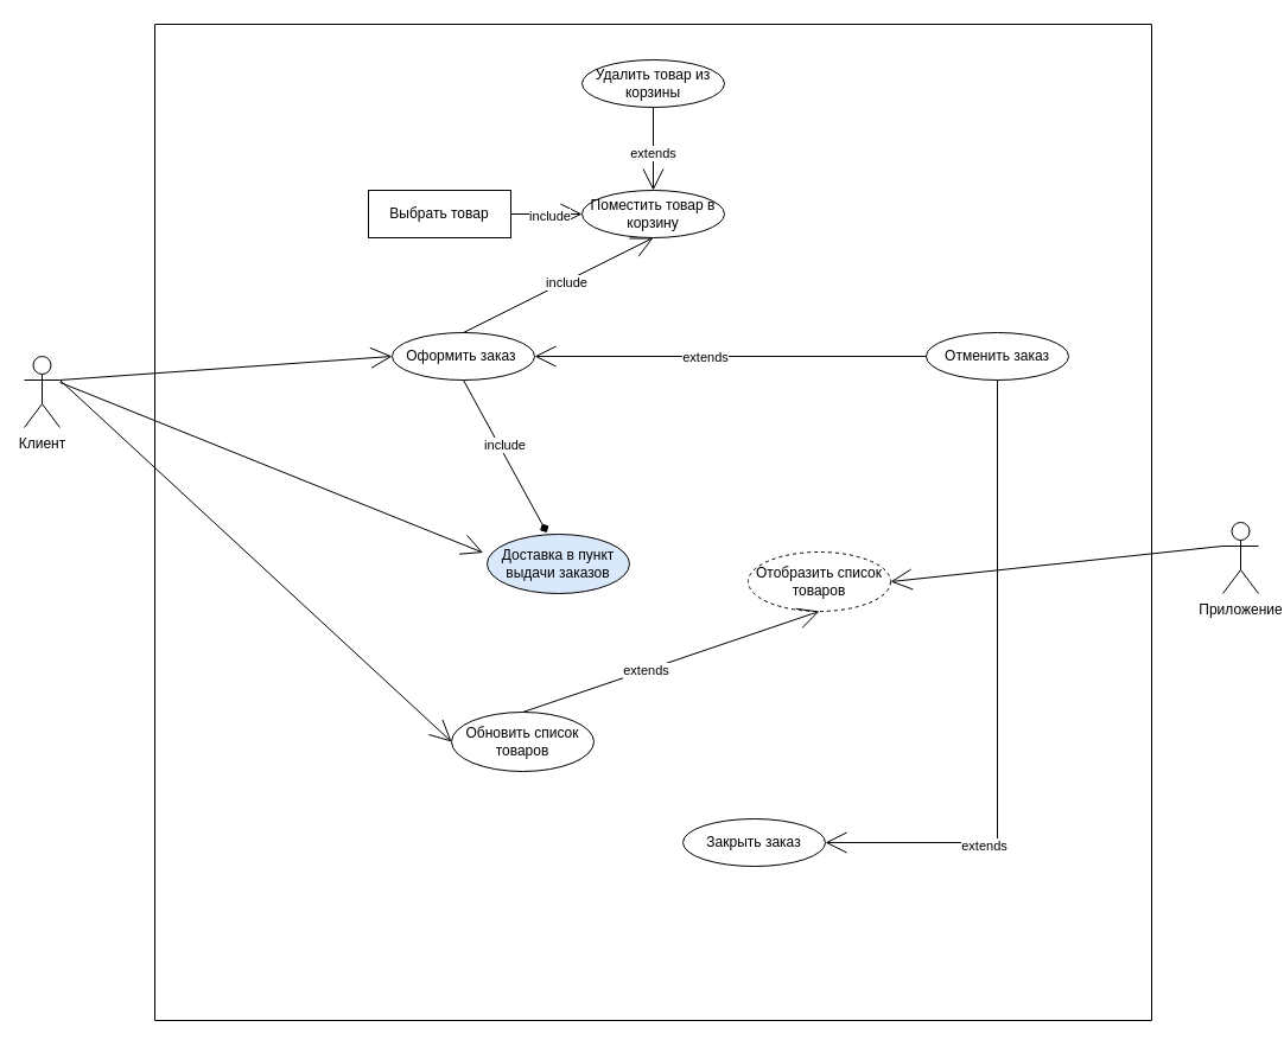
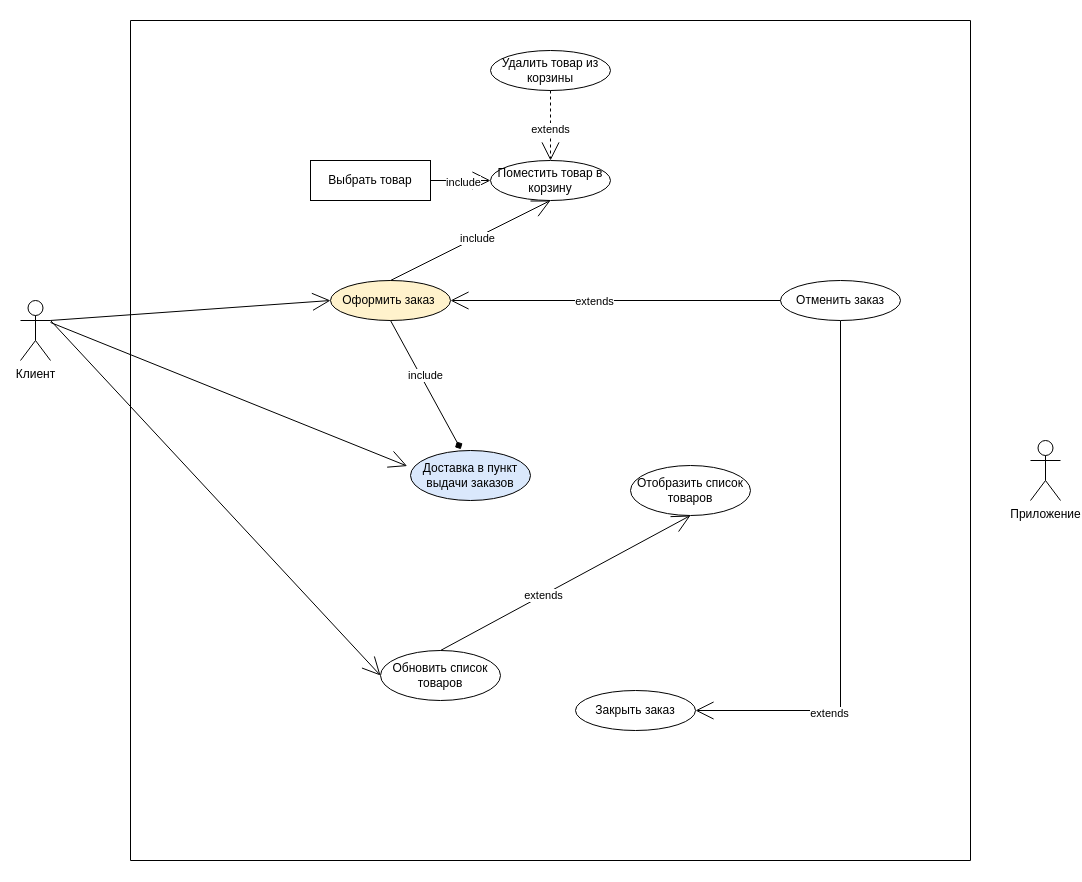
  <mxCell id="0" />
  <mxCell id="1" parent="0" />
  <mxCell id="2" value="Клиент" style="shape=umlActor;verticalLabelPosition=bottom;verticalAlign=top;html=1;" parent="1" vertex="1"><mxGeometry x="20" y="300" width="30" height="60" as="geometry" /></mxCell>
  <mxCell id="3" value="Приложение" style="shape=umlActor;verticalLabelPosition=bottom;verticalAlign=top;html=1;" parent="1" vertex="1"><mxGeometry x="1030" y="440" width="30" height="60" as="geometry" /></mxCell>
- <mxCell id="4" value="Оформить заказ&amp;nbsp;" style="ellipse;whiteSpace=wrap;html=1;" parent="1" vertex="1"><mxGeometry x="330" y="280" width="120" height="40" as="geometry" /></mxCell>
+ <mxCell id="4" value="Оформить заказ&amp;nbsp;" style="ellipse;whiteSpace=wrap;html=1;fillColor=#fff2cc;" parent="1" vertex="1"><mxGeometry x="330" y="280" width="120" height="40" as="geometry" /></mxCell>
  <mxCell id="5" value="" style="endArrow=open;endSize=16;endFill=0;html=1;rounded=0;exitX=1;exitY=0.333;exitDx=0;exitDy=0;exitPerimeter=0;entryX=0;entryY=0.5;entryDx=0;entryDy=0;" parent="1" source="2" target="4" edge="1"><mxGeometry width="160" relative="1" as="geometry"><mxPoint x="360" y="420" as="sourcePoint" /><mxPoint x="650" y="300" as="targetPoint" /></mxGeometry></mxCell>
  <mxCell id="6" value="" style="endArrow=open;endSize=16;endFill=0;html=1;rounded=0;entryX=0.5;entryY=1;entryDx=0;entryDy=0;exitX=0.5;exitY=0;exitDx=0;exitDy=0;" parent="1" source="4" target="21" edge="1"><mxGeometry width="160" relative="1" as="geometry"><mxPoint x="520" y="290" as="sourcePoint" /><mxPoint x="520" y="170" as="targetPoint" /></mxGeometry></mxCell>
  <mxCell id="7" value="include" style="edgeLabel;html=1;align=center;verticalAlign=middle;resizable=0;points=[];" parent="6" vertex="1" connectable="0"><mxGeometry x="0.075" y="-1" relative="1" as="geometry"><mxPoint as="offset" /></mxGeometry></mxCell>
- <mxCell id="8" value="" style="endArrow=open;endSize=16;endFill=0;html=1;rounded=0;entryX=1;entryY=0.5;entryDx=0;entryDy=0;exitX=0;exitY=0.333;exitDx=0;exitDy=0;exitPerimeter=0;" parent="1" source="3" target="17" edge="1"><mxGeometry width="160" relative="1" as="geometry"><mxPoint x="820" y="375" as="sourcePoint" /><mxPoint x="1060" y="375" as="targetPoint" /></mxGeometry></mxCell>
  <mxCell id="9" value="" style="endArrow=open;endSize=16;endFill=0;html=1;rounded=0;exitX=1;exitY=0.333;exitDx=0;exitDy=0;exitPerimeter=0;entryX=0;entryY=0.5;entryDx=0;entryDy=0;" parent="1" source="2" target="18" edge="1"><mxGeometry width="160" relative="1" as="geometry"><mxPoint x="720" y="480" as="sourcePoint" /><mxPoint x="347.323" y="447.427" as="targetPoint" /></mxGeometry></mxCell>
  <mxCell id="10" style="edgeStyle=orthogonalEdgeStyle;rounded=0;orthogonalLoop=1;jettySize=auto;html=1;exitX=0.5;exitY=1;exitDx=0;exitDy=0;entryX=1;entryY=0.5;entryDx=0;entryDy=0;endArrow=open;endFill=0;endSize=16;" parent="1" source="12" target="28" edge="1"><mxGeometry relative="1" as="geometry" /></mxCell>
  <mxCell id="11" value="extends" style="edgeLabel;html=1;align=center;verticalAlign=middle;resizable=0;points=[];" parent="10" vertex="1" connectable="0"><mxGeometry x="0.501" y="2" relative="1" as="geometry"><mxPoint as="offset" /></mxGeometry></mxCell>
  <mxCell id="12" value="Отменить заказ" style="ellipse;whiteSpace=wrap;html=1;" parent="1" vertex="1"><mxGeometry x="780" y="280" width="120" height="40" as="geometry" /></mxCell>
  <mxCell id="13" value="" style="endArrow=open;endSize=16;endFill=0;html=1;rounded=0;exitX=0;exitY=0.5;exitDx=0;exitDy=0;entryX=1;entryY=0.5;entryDx=0;entryDy=0;" parent="1" source="12" target="4" edge="1"><mxGeometry width="160" relative="1" as="geometry"><mxPoint x="920" y="470" as="sourcePoint" /><mxPoint x="720" y="330" as="targetPoint" /></mxGeometry></mxCell>
  <mxCell id="14" value="extends" style="edgeLabel;html=1;align=center;verticalAlign=middle;resizable=0;points=[];" parent="13" vertex="1" connectable="0"><mxGeometry x="0.332" y="2" relative="1" as="geometry"><mxPoint x="33" y="-2" as="offset" /></mxGeometry></mxCell>
  <mxCell id="15" value="" style="swimlane;startSize=0;" parent="1" vertex="1"><mxGeometry x="130" y="20" width="840" height="840" as="geometry" /></mxCell>
  <mxCell id="16" value="Доставка в пункт выдачи заказов" style="ellipse;whiteSpace=wrap;html=1;fillColor=#dae8fc;" parent="15" vertex="1"><mxGeometry x="280" y="430" width="120" height="50" as="geometry" /></mxCell>
- <mxCell id="17" value="Отобразить список товаров" style="ellipse;whiteSpace=wrap;html=1;dashed=1;" parent="15" vertex="1"><mxGeometry x="500" y="445" width="120" height="50" as="geometry" /></mxCell>
- <mxCell id="18" value="Обновить список товаров" style="ellipse;whiteSpace=wrap;html=1;" parent="15" vertex="1"><mxGeometry x="250" y="580" width="120" height="50" as="geometry" /></mxCell>
+ <mxCell id="17" value="Отобразить список товаров" style="ellipse;whiteSpace=wrap;html=1;" parent="15" vertex="1"><mxGeometry x="500" y="445" width="120" height="50" as="geometry" /></mxCell>
+ <mxCell id="18" value="Обновить список товаров" style="ellipse;whiteSpace=wrap;html=1;" parent="15" vertex="1"><mxGeometry x="250" y="630" width="120" height="50" as="geometry" /></mxCell>
  <mxCell id="19" value="" style="endArrow=open;endSize=16;endFill=0;html=1;rounded=0;entryX=0.5;entryY=1;entryDx=0;entryDy=0;exitX=0.5;exitY=0;exitDx=0;exitDy=0;" parent="15" source="18" target="17" edge="1"><mxGeometry width="160" relative="1" as="geometry"><mxPoint x="590" y="500" as="sourcePoint" /><mxPoint x="590" y="440" as="targetPoint" /></mxGeometry></mxCell>
  <mxCell id="20" value="extends" style="edgeLabel;html=1;align=center;verticalAlign=middle;resizable=0;points=[];" parent="19" vertex="1" connectable="0"><mxGeometry x="-0.178" relative="1" as="geometry"><mxPoint as="offset" /></mxGeometry></mxCell>
  <mxCell id="21" value="Поместить товар в корзину" style="ellipse;whiteSpace=wrap;html=1;" parent="15" vertex="1"><mxGeometry x="360" y="140" width="120" height="40" as="geometry" /></mxCell>
  <mxCell id="22" value="Удалить товар из корзины" style="ellipse;whiteSpace=wrap;html=1;" parent="15" vertex="1"><mxGeometry x="360" y="30" width="120" height="40" as="geometry" /></mxCell>
- <mxCell id="23" value="" style="endArrow=open;endSize=16;endFill=0;html=1;rounded=0;entryX=0.5;entryY=0;entryDx=0;entryDy=0;exitX=0.5;exitY=1;exitDx=0;exitDy=0;" parent="15" source="22" target="21" edge="1"><mxGeometry width="160" relative="1" as="geometry"><mxPoint x="380" y="90" as="sourcePoint" /><mxPoint x="370" y="321" as="targetPoint" /></mxGeometry></mxCell>
+ <mxCell id="23" value="" style="endArrow=open;endSize=16;endFill=0;html=1;rounded=0;entryX=0.5;entryY=0;entryDx=0;entryDy=0;exitX=0.5;exitY=1;exitDx=0;exitDy=0;dashed=1;" parent="15" source="22" target="21" edge="1"><mxGeometry width="160" relative="1" as="geometry"><mxPoint x="380" y="90" as="sourcePoint" /><mxPoint x="370" y="321" as="targetPoint" /></mxGeometry></mxCell>
  <mxCell id="24" value="extends" style="edgeLabel;html=1;align=center;verticalAlign=middle;resizable=0;points=[];" parent="23" vertex="1" connectable="0"><mxGeometry x="0.075" y="-1" relative="1" as="geometry"><mxPoint as="offset" /></mxGeometry></mxCell>
  <mxCell id="25" value="Выбрать товар" style="whiteSpace=wrap;html=1;rounded=0;" parent="15" vertex="1"><mxGeometry x="180" y="140" width="120" height="40" as="geometry" /></mxCell>
  <mxCell id="26" value="" style="endArrow=open;endSize=16;endFill=0;html=1;rounded=0;exitX=1;exitY=0.5;exitDx=0;exitDy=0;entryX=0;entryY=0.5;entryDx=0;entryDy=0;" parent="15" source="25" target="21" edge="1"><mxGeometry width="160" relative="1" as="geometry"><mxPoint x="410" y="370" as="sourcePoint" /><mxPoint x="190" y="110" as="targetPoint" /></mxGeometry></mxCell>
  <mxCell id="27" value="include" style="edgeLabel;html=1;align=center;verticalAlign=middle;resizable=0;points=[];" parent="26" vertex="1" connectable="0"><mxGeometry x="0.075" y="-1" relative="1" as="geometry"><mxPoint as="offset" /></mxGeometry></mxCell>
  <mxCell id="28" value="Закрыть заказ" style="ellipse;whiteSpace=wrap;html=1;" parent="15" vertex="1"><mxGeometry x="445" y="670" width="120" height="40" as="geometry" /></mxCell>
  <mxCell id="29" value="" style="endArrow=open;endSize=16;endFill=0;html=1;rounded=0;exitX=0.693;exitY=0.823;exitDx=0;exitDy=0;exitPerimeter=0;entryX=-0.028;entryY=0.311;entryDx=0;entryDy=0;entryPerimeter=0;" edge="1" parent="1" target="16"><mxGeometry width="160" relative="1" as="geometry"><mxPoint x="50" y="321.96" as="sourcePoint" /><mxPoint x="240.01" y="360.02" as="targetPoint" /></mxGeometry></mxCell>
  <mxCell id="30" value="include" style="html=1;verticalAlign=bottom;endArrow=diamond;curved=0;rounded=0;entryX=0.419;entryY=-0.029;entryDx=0;entryDy=0;entryPerimeter=0;exitX=0.5;exitY=1;exitDx=0;exitDy=0;" edge="1" parent="1" source="4" target="16"><mxGeometry width="80" relative="1" as="geometry"><mxPoint x="370" y="340" as="sourcePoint" /><mxPoint x="450" y="340" as="targetPoint" /></mxGeometry></mxCell>
